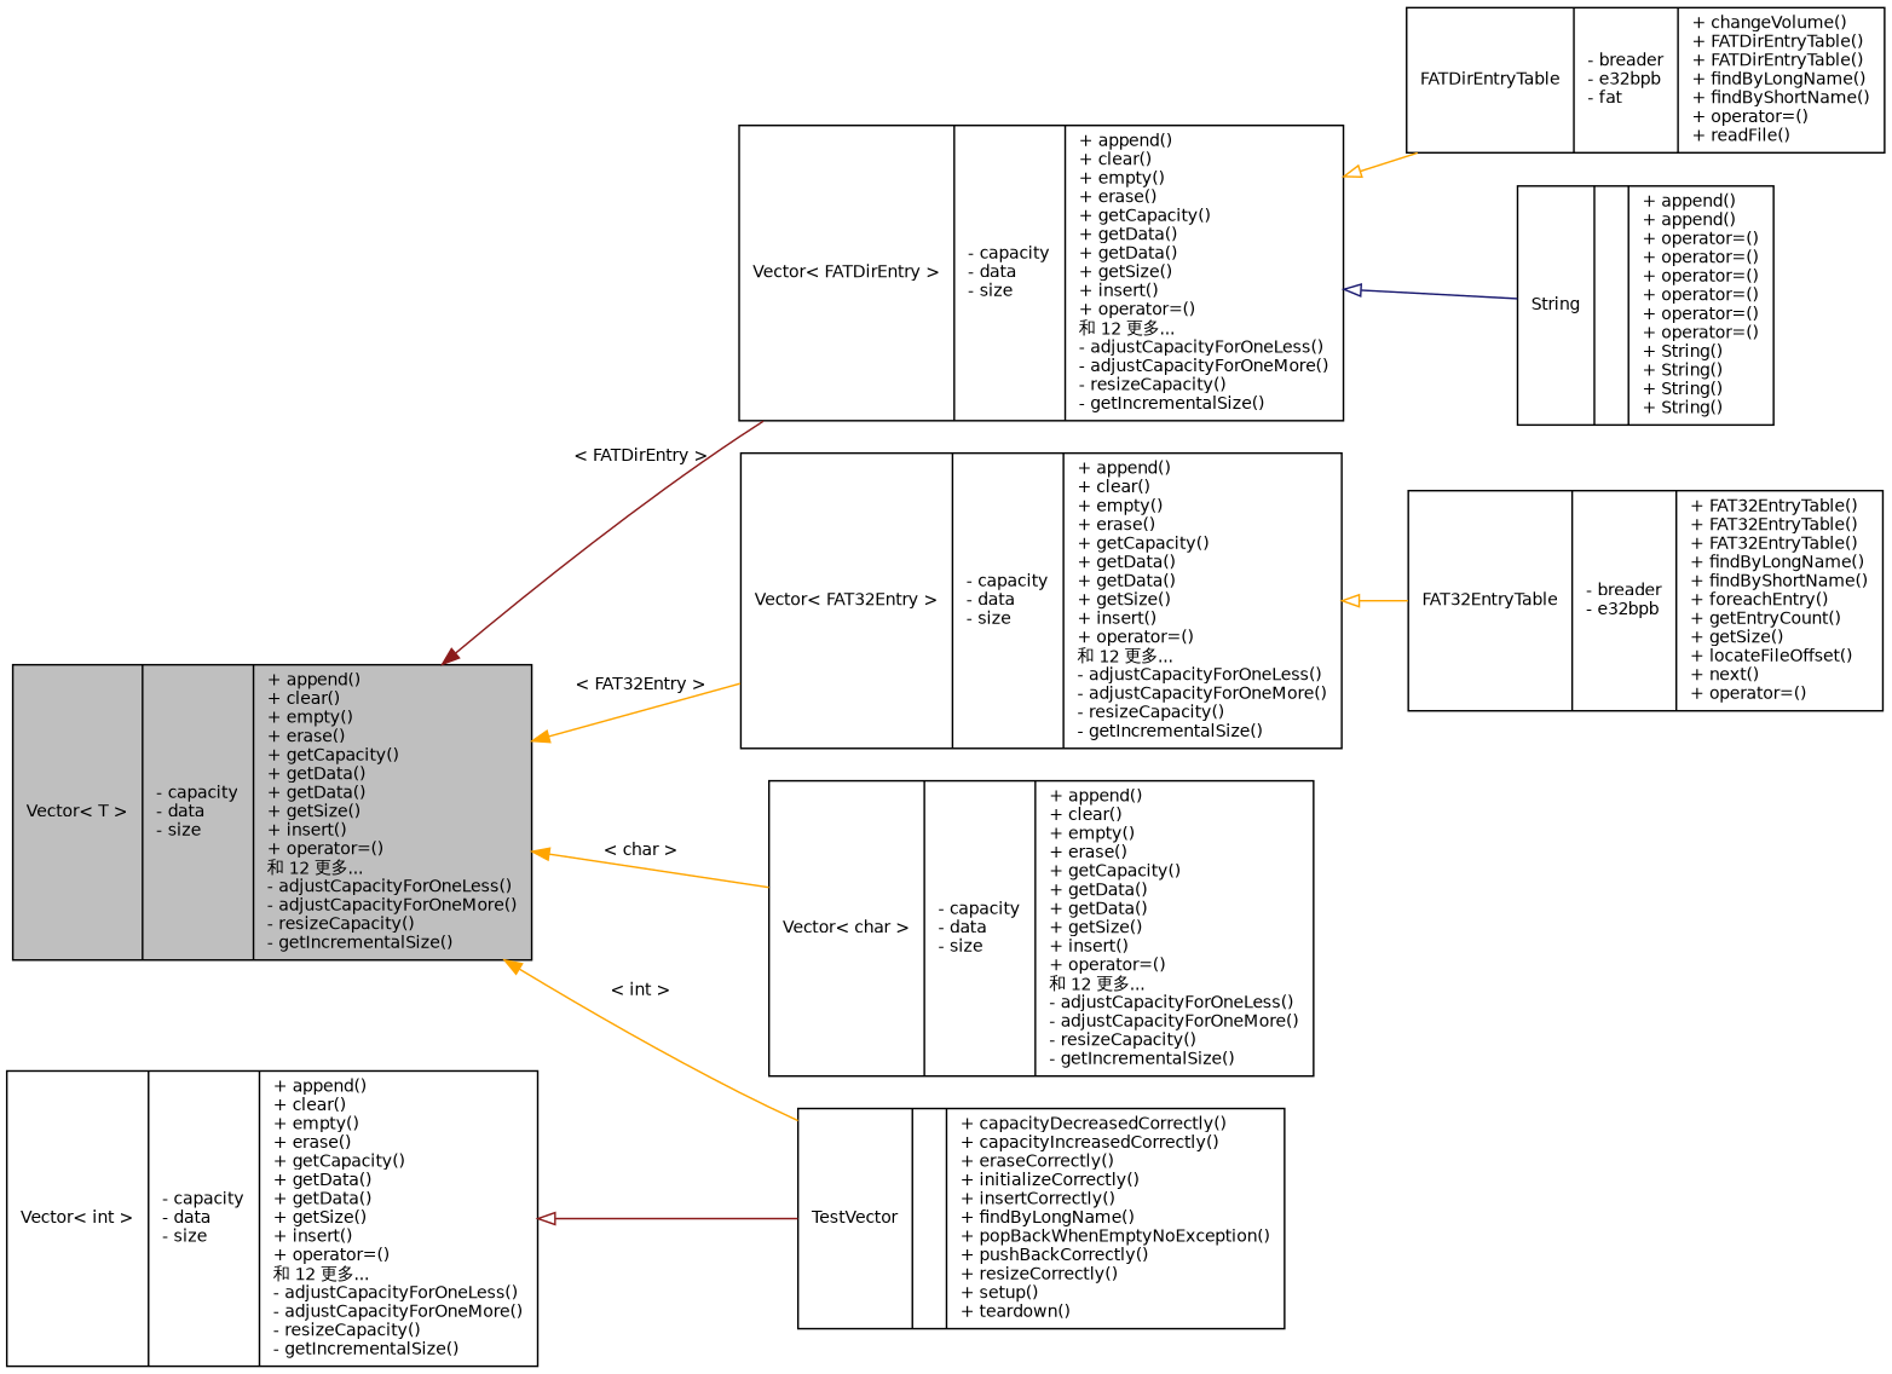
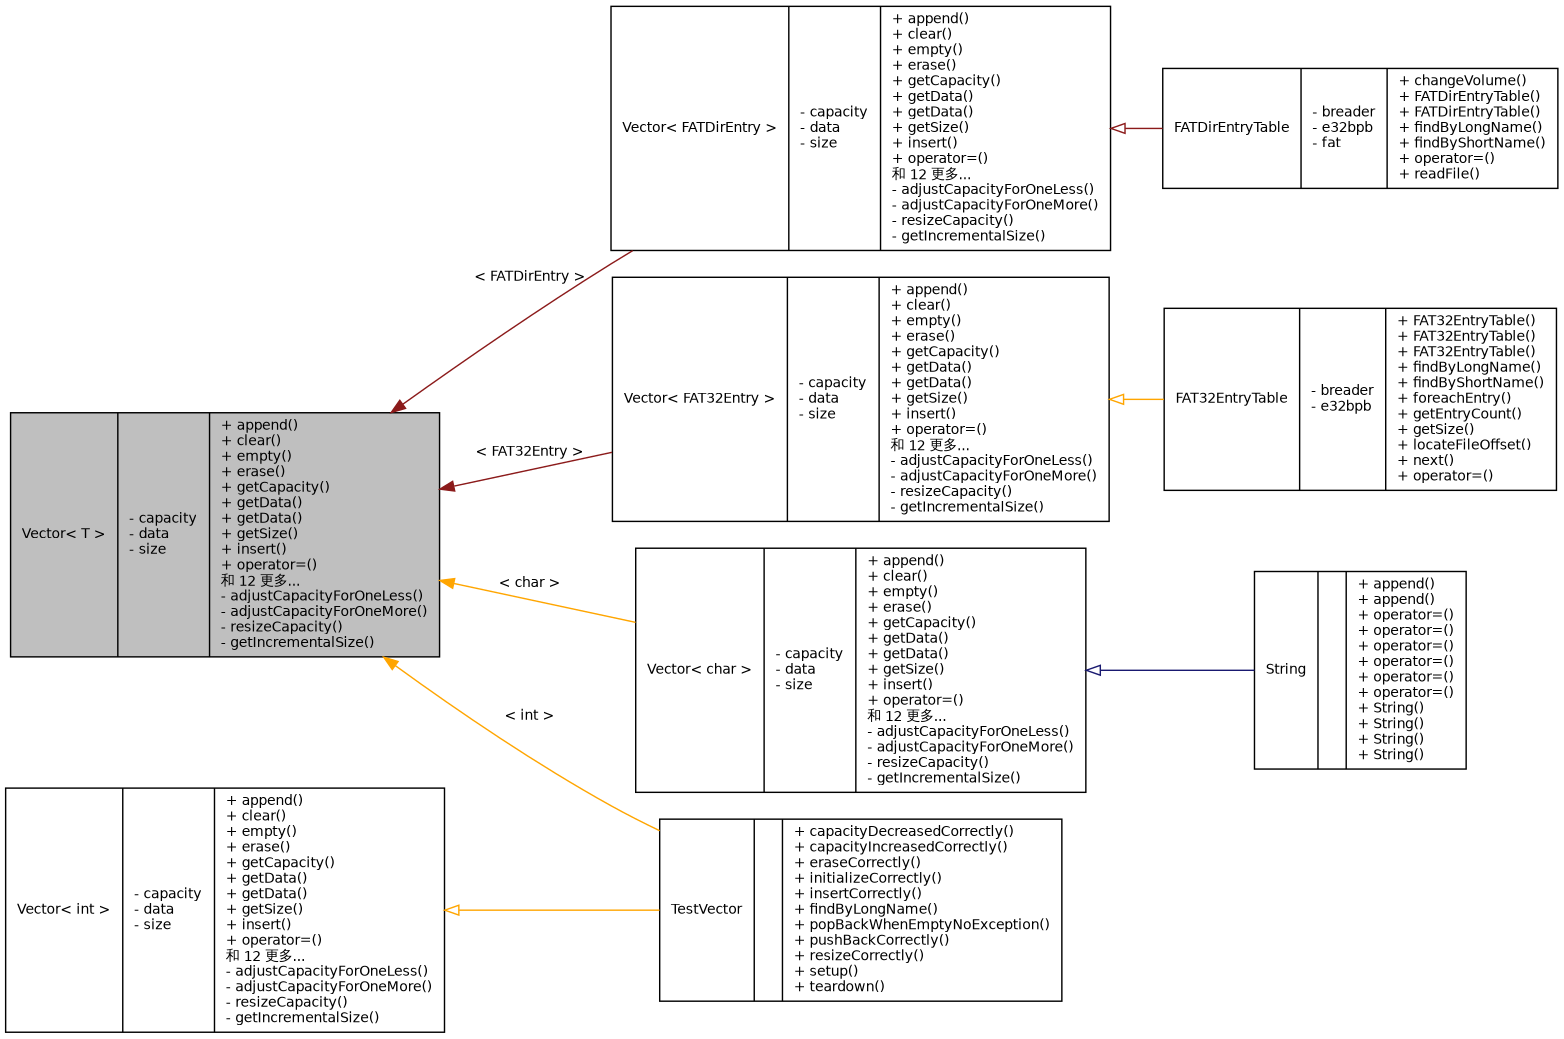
  digraph {
    rankdir=LR
    node [color=black fillcolor=white fontname=Helvetica fontsize=10 shape=record style=filled]
    edge [color=orange dir=back fontname=Helvetica fontsize=10 labelfontname=Helvetica labelfontsize=10 style=solid]
    n1 [fillcolor=grey75 fontcolor=black height=0.2 label="{Vector\< T \>\n|- capacity\l- data\l- size\l|+ append()\l+ clear()\l+ empty()\l+ erase()\l+ getCapacity()\l+ getData()\l+ getData()\l+ getSize()\l+ insert()\l+ operator=()\l和 12 更多...\l- adjustCapacityForOneLess()\l- adjustCapacityForOneMore()\l- resizeCapacity()\l- getIncrementalSize()\l}" width=0.4]
    n2 [height=0.2 label="{Vector\< FATDirEntry \>\n|- capacity\l- data\l- size\l|+ append()\l+ clear()\l+ empty()\l+ erase()\l+ getCapacity()\l+ getData()\l+ getData()\l+ getSize()\l+ insert()\l+ operator=()\l和 12 更多...\l- adjustCapacityForOneLess()\l- adjustCapacityForOneMore()\l- resizeCapacity()\l- getIncrementalSize()\l}" width=0.4]
    n3 [height=0.2 label="{Vector\< FAT32Entry \>\n|- capacity\l- data\l- size\l|+ append()\l+ clear()\l+ empty()\l+ erase()\l+ getCapacity()\l+ getData()\l+ getData()\l+ getSize()\l+ insert()\l+ operator=()\l和 12 更多...\l- adjustCapacityForOneLess()\l- adjustCapacityForOneMore()\l- resizeCapacity()\l- getIncrementalSize()\l}" width=0.4]
    n4 [height=0.2 label="{Vector\< char \>\n|- capacity\l- data\l- size\l|+ append()\l+ clear()\l+ empty()\l+ erase()\l+ getCapacity()\l+ getData()\l+ getData()\l+ getSize()\l+ insert()\l+ operator=()\l和 12 更多...\l- adjustCapacityForOneLess()\l- adjustCapacityForOneMore()\l- resizeCapacity()\l- getIncrementalSize()\l}" width=0.4]
    n5 [height=0.2 label="{TestVector\n||+ capacityDecreasedCorrectly()\l+ capacityIncreasedCorrectly()\l+ eraseCorrectly()\l+ initializeCorrectly()\l+ insertCorrectly()\l+ findByLongName()\l+ popBackWhenEmptyNoException()\l+ pushBackCorrectly()\l+ resizeCorrectly()\l+ setup()\l+ teardown()\l}" width=0.4]
    n6 [height=0.2 label="{FATDirEntryTable\n|- breader\l- e32bpb\l- fat\l|+ changeVolume()\l+ FATDirEntryTable()\l+ FATDirEntryTable()\l+ findByLongName()\l+ findByShortName()\l+ operator=()\l+ readFile()\l}" width=0.4]
    n7 [height=0.2 label="{FAT32EntryTable\n|- breader\l- e32bpb\l|+ FAT32EntryTable()\l+ FAT32EntryTable()\l+ FAT32EntryTable()\l+ findByLongName()\l+ findByShortName()\l+ foreachEntry()\l+ getEntryCount()\l+ getSize()\l+ locateFileOffset()\l+ next()\l+ operator=()\l}" width=0.4]
    n8 [height=0.2 label="{Vector\< int \>\n|- capacity\l- data\l- size\l|+ append()\l+ clear()\l+ empty()\l+ erase()\l+ getCapacity()\l+ getData()\l+ getData()\l+ getSize()\l+ insert()\l+ operator=()\l和 12 更多...\l- adjustCapacityForOneLess()\l- adjustCapacityForOneMore()\l- resizeCapacity()\l- getIncrementalSize()\l}" width=0.4]
    n9 [height=0.2 label="{String\n||+ append()\l+ append()\l+ operator=()\l+ operator=()\l+ operator=()\l+ operator=()\l+ operator=()\l+ operator=()\l+ String()\l+ String()\l+ String()\l+ String()\l}" width=0.4]
    n1 -> n2 [color=firebrick4 label=" \< FATDirEntry \>"]
-   n1 -> n3 [label=" \< FAT32Entry \>"]
+   n1 -> n3 [color=firebrick4 label=" \< FAT32Entry \>"]
    n1 -> n4 [label=" \< char \>"]
    n1 -> n5 [label=" \< int \>"]
-   n2 -> n6 [arrowtail=onormal]
+   n2 -> n6 [arrowtail=onormal color=firebrick4]
    n3 -> n7 [arrowtail=onormal]
-   n2 -> n9 [arrowtail=onormal color=midnightblue]
-   n8 -> n5 [arrowtail=onormal color=firebrick4]
+   n4 -> n9 [arrowtail=onormal color=midnightblue]
+   n8 -> n5 [arrowtail=onormal]
  }
